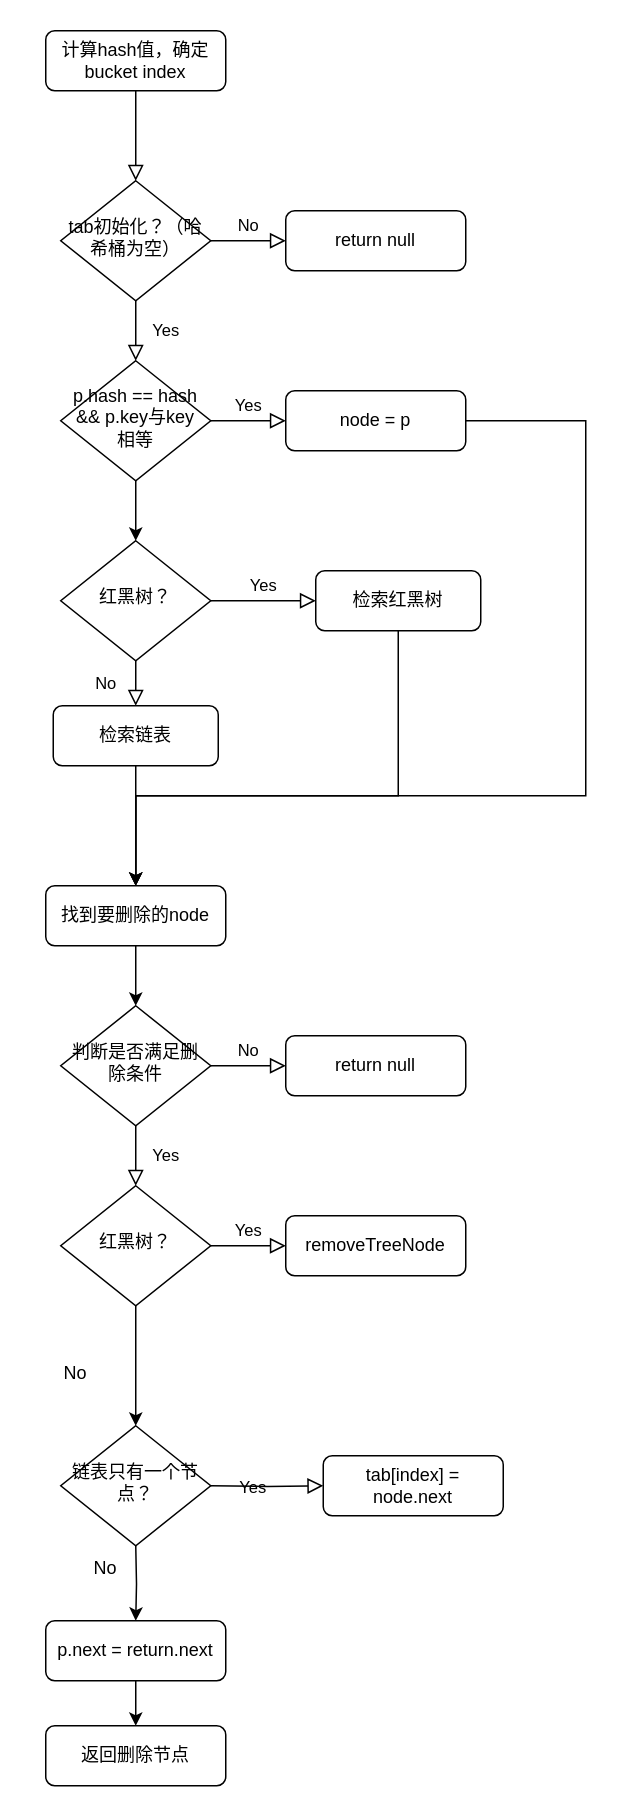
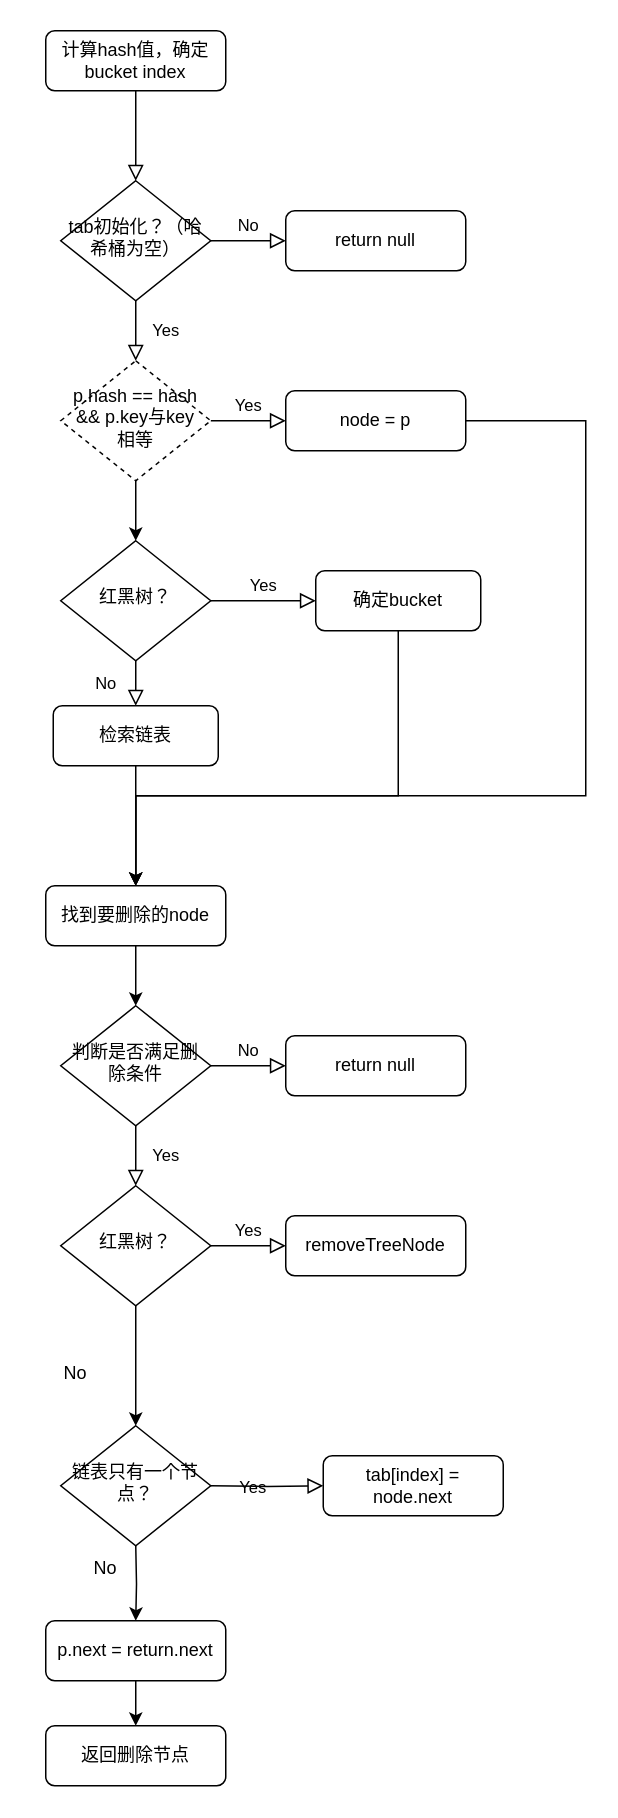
  <mxCell id="0" />
  <mxCell id="1" parent="0" />
  <mxCell id="2" value="Yes" style="rounded=0;html=1;jettySize=auto;orthogonalLoop=1;fontSize=11;endArrow=block;endFill=0;endSize=8;strokeWidth=1;shadow=0;labelBackgroundColor=none;edgeStyle=orthogonalEdgeStyle;" edge="1" parent="1" source="4" target="7"><mxGeometry y="20" relative="1" as="geometry"><mxPoint as="offset" /></mxGeometry></mxCell>
  <mxCell id="3" value="No" style="edgeStyle=orthogonalEdgeStyle;rounded=0;html=1;jettySize=auto;orthogonalLoop=1;fontSize=11;endArrow=block;endFill=0;endSize=8;strokeWidth=1;shadow=0;labelBackgroundColor=none;" edge="1" parent="1" source="4" target="5"><mxGeometry y="10" relative="1" as="geometry"><mxPoint as="offset" /></mxGeometry></mxCell>
  <mxCell id="4" value="tab初始化？（哈希桶为空）" style="rhombus;whiteSpace=wrap;html=1;shadow=0;fontFamily=Helvetica;fontSize=12;align=center;strokeWidth=1;spacing=6;spacingTop=-4;" vertex="1" parent="1"><mxGeometry x="40" y="120" width="100" height="80" as="geometry" /></mxCell>
  <mxCell id="5" value="return null" style="rounded=1;whiteSpace=wrap;html=1;fontSize=12;glass=0;strokeWidth=1;shadow=0;" vertex="1" parent="1"><mxGeometry x="190" y="140" width="120" height="40" as="geometry" /></mxCell>
  <mxCell id="6" value="Yes" style="edgeStyle=orthogonalEdgeStyle;rounded=0;html=1;jettySize=auto;orthogonalLoop=1;fontSize=11;endArrow=block;endFill=0;endSize=8;strokeWidth=1;shadow=0;labelBackgroundColor=none;" edge="1" parent="1" source="7" target="9"><mxGeometry y="10" relative="1" as="geometry"><mxPoint as="offset" /></mxGeometry></mxCell>
- <mxCell id="7" value="p.hash == hash &amp;amp;&amp;amp; p.key与key相等" style="rhombus;whiteSpace=wrap;html=1;shadow=0;fontFamily=Helvetica;fontSize=12;align=center;strokeWidth=1;spacing=6;spacingTop=-4;" vertex="1" parent="1"><mxGeometry x="40" y="240" width="100" height="80" as="geometry" /></mxCell>
+ <mxCell id="7" value="p.hash == hash &amp;amp;&amp;amp; p.key与key相等" style="rhombus;whiteSpace=wrap;html=1;shadow=0;fontFamily=Helvetica;fontSize=12;align=center;strokeWidth=1;spacing=6;spacingTop=-4;dashed=1;" vertex="1" parent="1"><mxGeometry x="40" y="240" width="100" height="80" as="geometry" /></mxCell>
  <mxCell id="8" value="找到要删除的node" style="rounded=1;whiteSpace=wrap;html=1;fontSize=12;glass=0;strokeWidth=1;shadow=0;" vertex="1" parent="1"><mxGeometry x="30" y="590" width="120" height="40" as="geometry" /></mxCell>
  <mxCell id="9" value="node = p" style="rounded=1;whiteSpace=wrap;html=1;fontSize=12;glass=0;strokeWidth=1;shadow=0;" vertex="1" parent="1"><mxGeometry x="190" y="260" width="120" height="40" as="geometry" /></mxCell>
  <mxCell id="10" value="" style="rounded=0;html=1;jettySize=auto;orthogonalLoop=1;fontSize=11;endArrow=block;endFill=0;endSize=8;strokeWidth=1;shadow=0;labelBackgroundColor=none;edgeStyle=orthogonalEdgeStyle;entryX=0.5;entryY=0;entryDx=0;entryDy=0;" edge="1" parent="1" source="11" target="4"><mxGeometry relative="1" as="geometry"><mxPoint x="420" y="10" as="targetPoint" /></mxGeometry></mxCell>
  <mxCell id="11" value="计算hash值，确定bucket index" style="rounded=1;whiteSpace=wrap;html=1;fontSize=12;glass=0;strokeWidth=1;shadow=0;" vertex="1" parent="1"><mxGeometry x="30" y="20" width="120" height="40" as="geometry" /></mxCell>
  <mxCell id="12" value="No" style="rounded=0;html=1;jettySize=auto;orthogonalLoop=1;fontSize=11;endArrow=block;endFill=0;endSize=8;strokeWidth=1;shadow=0;labelBackgroundColor=none;edgeStyle=orthogonalEdgeStyle;entryX=0.5;entryY=0;entryDx=0;entryDy=0;" edge="1" parent="1" source="14" target="18"><mxGeometry y="20" relative="1" as="geometry"><mxPoint as="offset" /><mxPoint x="90" y="480" as="targetPoint" /></mxGeometry></mxCell>
  <mxCell id="13" value="Yes" style="edgeStyle=orthogonalEdgeStyle;rounded=0;html=1;jettySize=auto;orthogonalLoop=1;fontSize=11;endArrow=block;endFill=0;endSize=8;strokeWidth=1;shadow=0;labelBackgroundColor=none;entryX=0;entryY=0.5;entryDx=0;entryDy=0;" edge="1" parent="1" source="14" target="16"><mxGeometry y="10" relative="1" as="geometry"><mxPoint as="offset" /><mxPoint x="190" y="400" as="targetPoint" /></mxGeometry></mxCell>
  <mxCell id="14" value="红黑树？" style="rhombus;whiteSpace=wrap;html=1;shadow=0;fontFamily=Helvetica;fontSize=12;align=center;strokeWidth=1;spacing=6;spacingTop=-4;" vertex="1" parent="1"><mxGeometry x="40" y="360" width="100" height="80" as="geometry" /></mxCell>
  <mxCell id="15" value="" style="endArrow=classic;html=1;rounded=0;exitX=0.5;exitY=1;exitDx=0;exitDy=0;entryX=0.5;entryY=0;entryDx=0;entryDy=0;" edge="1" parent="1" source="7" target="14"><mxGeometry width="50" height="50" relative="1" as="geometry"><mxPoint x="260" y="390" as="sourcePoint" /><mxPoint x="310" y="340" as="targetPoint" /></mxGeometry></mxCell>
- <mxCell id="16" value="检索红黑树" style="rounded=1;whiteSpace=wrap;html=1;fontSize=12;glass=0;strokeWidth=1;shadow=0;" vertex="1" parent="1"><mxGeometry x="210" y="380" width="110" height="40" as="geometry" /></mxCell>
+ <mxCell id="16" value="确定bucket" style="rounded=1;whiteSpace=wrap;html=1;fontSize=12;glass=0;strokeWidth=1;shadow=0;" vertex="1" parent="1"><mxGeometry x="210" y="380" width="110" height="40" as="geometry" /></mxCell>
  <mxCell id="17" value="" style="edgeStyle=orthogonalEdgeStyle;rounded=0;orthogonalLoop=1;jettySize=auto;html=1;" edge="1" parent="1" source="18" target="8"><mxGeometry relative="1" as="geometry" /></mxCell>
  <mxCell id="18" value="检索链表" style="rounded=1;whiteSpace=wrap;html=1;fontSize=12;glass=0;strokeWidth=1;shadow=0;" vertex="1" parent="1"><mxGeometry x="35" y="470" width="110" height="40" as="geometry" /></mxCell>
  <mxCell id="19" value="" style="endArrow=classic;html=1;rounded=0;exitX=0.5;exitY=1;exitDx=0;exitDy=0;entryX=0.5;entryY=0;entryDx=0;entryDy=0;" edge="1" parent="1" source="16" target="8"><mxGeometry width="50" height="50" relative="1" as="geometry"><mxPoint x="260" y="460" as="sourcePoint" /><mxPoint x="310" y="410" as="targetPoint" /><Array as="points"><mxPoint x="265" y="530" /><mxPoint x="90" y="530" /></Array></mxGeometry></mxCell>
  <mxCell id="20" value="" style="endArrow=classic;html=1;rounded=0;exitX=1;exitY=0.5;exitDx=0;exitDy=0;entryX=0.5;entryY=0;entryDx=0;entryDy=0;" edge="1" parent="1" source="9" target="8"><mxGeometry width="50" height="50" relative="1" as="geometry"><mxPoint x="250" y="390" as="sourcePoint" /><mxPoint x="300" y="340" as="targetPoint" /><Array as="points"><mxPoint x="390" y="280" /><mxPoint x="390" y="530" /><mxPoint x="90" y="530" /></Array></mxGeometry></mxCell>
  <mxCell id="21" value="Yes" style="rounded=0;html=1;jettySize=auto;orthogonalLoop=1;fontSize=11;endArrow=block;endFill=0;endSize=8;strokeWidth=1;shadow=0;labelBackgroundColor=none;edgeStyle=orthogonalEdgeStyle;" edge="1" parent="1" source="23" target="27"><mxGeometry y="20" relative="1" as="geometry"><mxPoint as="offset" /></mxGeometry></mxCell>
  <mxCell id="22" value="No" style="edgeStyle=orthogonalEdgeStyle;rounded=0;html=1;jettySize=auto;orthogonalLoop=1;fontSize=11;endArrow=block;endFill=0;endSize=8;strokeWidth=1;shadow=0;labelBackgroundColor=none;" edge="1" parent="1" source="23" target="24"><mxGeometry y="10" relative="1" as="geometry"><mxPoint as="offset" /></mxGeometry></mxCell>
  <mxCell id="23" value="判断是否满足删除条件" style="rhombus;whiteSpace=wrap;html=1;shadow=0;fontFamily=Helvetica;fontSize=12;align=center;strokeWidth=1;spacing=6;spacingTop=-4;" vertex="1" parent="1"><mxGeometry x="40" y="670" width="100" height="80" as="geometry" /></mxCell>
  <mxCell id="24" value="return null" style="rounded=1;whiteSpace=wrap;html=1;fontSize=12;glass=0;strokeWidth=1;shadow=0;" vertex="1" parent="1"><mxGeometry x="190" y="690" width="120" height="40" as="geometry" /></mxCell>
  <mxCell id="25" value="Yes" style="edgeStyle=orthogonalEdgeStyle;rounded=0;html=1;jettySize=auto;orthogonalLoop=1;fontSize=11;endArrow=block;endFill=0;endSize=8;strokeWidth=1;shadow=0;labelBackgroundColor=none;" edge="1" parent="1" source="27" target="28"><mxGeometry y="10" relative="1" as="geometry"><mxPoint as="offset" /></mxGeometry></mxCell>
  <mxCell id="26" value="" style="edgeStyle=orthogonalEdgeStyle;rounded=0;orthogonalLoop=1;jettySize=auto;html=1;" edge="1" parent="1" source="27" target="31"><mxGeometry relative="1" as="geometry" /></mxCell>
  <mxCell id="27" value="红黑树？" style="rhombus;whiteSpace=wrap;html=1;shadow=0;fontFamily=Helvetica;fontSize=12;align=center;strokeWidth=1;spacing=6;spacingTop=-4;" vertex="1" parent="1"><mxGeometry x="40" y="790" width="100" height="80" as="geometry" /></mxCell>
  <mxCell id="28" value="removeTreeNode" style="rounded=1;whiteSpace=wrap;html=1;fontSize=12;glass=0;strokeWidth=1;shadow=0;" vertex="1" parent="1"><mxGeometry x="190" y="810" width="120" height="40" as="geometry" /></mxCell>
  <mxCell id="29" value="" style="endArrow=classic;html=1;rounded=0;exitX=0.5;exitY=1;exitDx=0;exitDy=0;entryX=0.5;entryY=0;entryDx=0;entryDy=0;" edge="1" parent="1" source="8" target="23"><mxGeometry width="50" height="50" relative="1" as="geometry"><mxPoint x="250" y="550" as="sourcePoint" /><mxPoint x="300" y="500" as="targetPoint" /></mxGeometry></mxCell>
  <mxCell id="30" value="No" style="text;html=1;strokeColor=none;fillColor=none;align=center;verticalAlign=middle;whiteSpace=wrap;rounded=0;" vertex="1" parent="1"><mxGeometry x="20" y="900" width="60" height="30" as="geometry" /></mxCell>
  <mxCell id="31" value="链表只有一个节点？" style="rhombus;whiteSpace=wrap;html=1;shadow=0;fontFamily=Helvetica;fontSize=12;align=center;strokeWidth=1;spacing=6;spacingTop=-4;" vertex="1" parent="1"><mxGeometry x="40" y="950" width="100" height="80" as="geometry" /></mxCell>
  <mxCell id="32" value="Yes" style="edgeStyle=orthogonalEdgeStyle;rounded=0;html=1;jettySize=auto;orthogonalLoop=1;fontSize=11;endArrow=block;endFill=0;endSize=8;strokeWidth=1;shadow=0;labelBackgroundColor=none;" edge="1" parent="1" target="33"><mxGeometry y="10" relative="1" as="geometry"><mxPoint as="offset" /><mxPoint x="140" y="990" as="sourcePoint" /></mxGeometry></mxCell>
  <mxCell id="33" value="tab[index] = node.next" style="rounded=1;whiteSpace=wrap;html=1;fontSize=12;glass=0;strokeWidth=1;shadow=0;" vertex="1" parent="1"><mxGeometry x="215" y="970" width="120" height="40" as="geometry" /></mxCell>
  <mxCell id="34" value="" style="edgeStyle=orthogonalEdgeStyle;rounded=0;orthogonalLoop=1;jettySize=auto;html=1;entryX=0.5;entryY=0;entryDx=0;entryDy=0;" edge="1" parent="1" target="36"><mxGeometry relative="1" as="geometry"><mxPoint x="90" y="1030" as="sourcePoint" /><mxPoint x="90" y="1110" as="targetPoint" /></mxGeometry></mxCell>
  <mxCell id="35" value="No" style="text;html=1;strokeColor=none;fillColor=none;align=center;verticalAlign=middle;whiteSpace=wrap;rounded=0;" vertex="1" parent="1"><mxGeometry x="40" y="1030" width="60" height="30" as="geometry" /></mxCell>
  <mxCell id="36" value="p.next = return.next" style="rounded=1;whiteSpace=wrap;html=1;fontSize=12;glass=0;strokeWidth=1;shadow=0;" vertex="1" parent="1"><mxGeometry x="30" y="1080" width="120" height="40" as="geometry" /></mxCell>
  <mxCell id="37" value="返回删除节点" style="rounded=1;whiteSpace=wrap;html=1;fontSize=12;glass=0;strokeWidth=1;shadow=0;" vertex="1" parent="1"><mxGeometry x="30" y="1150" width="120" height="40" as="geometry" /></mxCell>
  <mxCell id="38" value="" style="endArrow=classic;html=1;rounded=0;exitX=0.5;exitY=1;exitDx=0;exitDy=0;entryX=0.5;entryY=0;entryDx=0;entryDy=0;" edge="1" parent="1" source="36" target="37"><mxGeometry width="50" height="50" relative="1" as="geometry"><mxPoint x="250" y="960" as="sourcePoint" /><mxPoint x="300" y="910" as="targetPoint" /></mxGeometry></mxCell>
